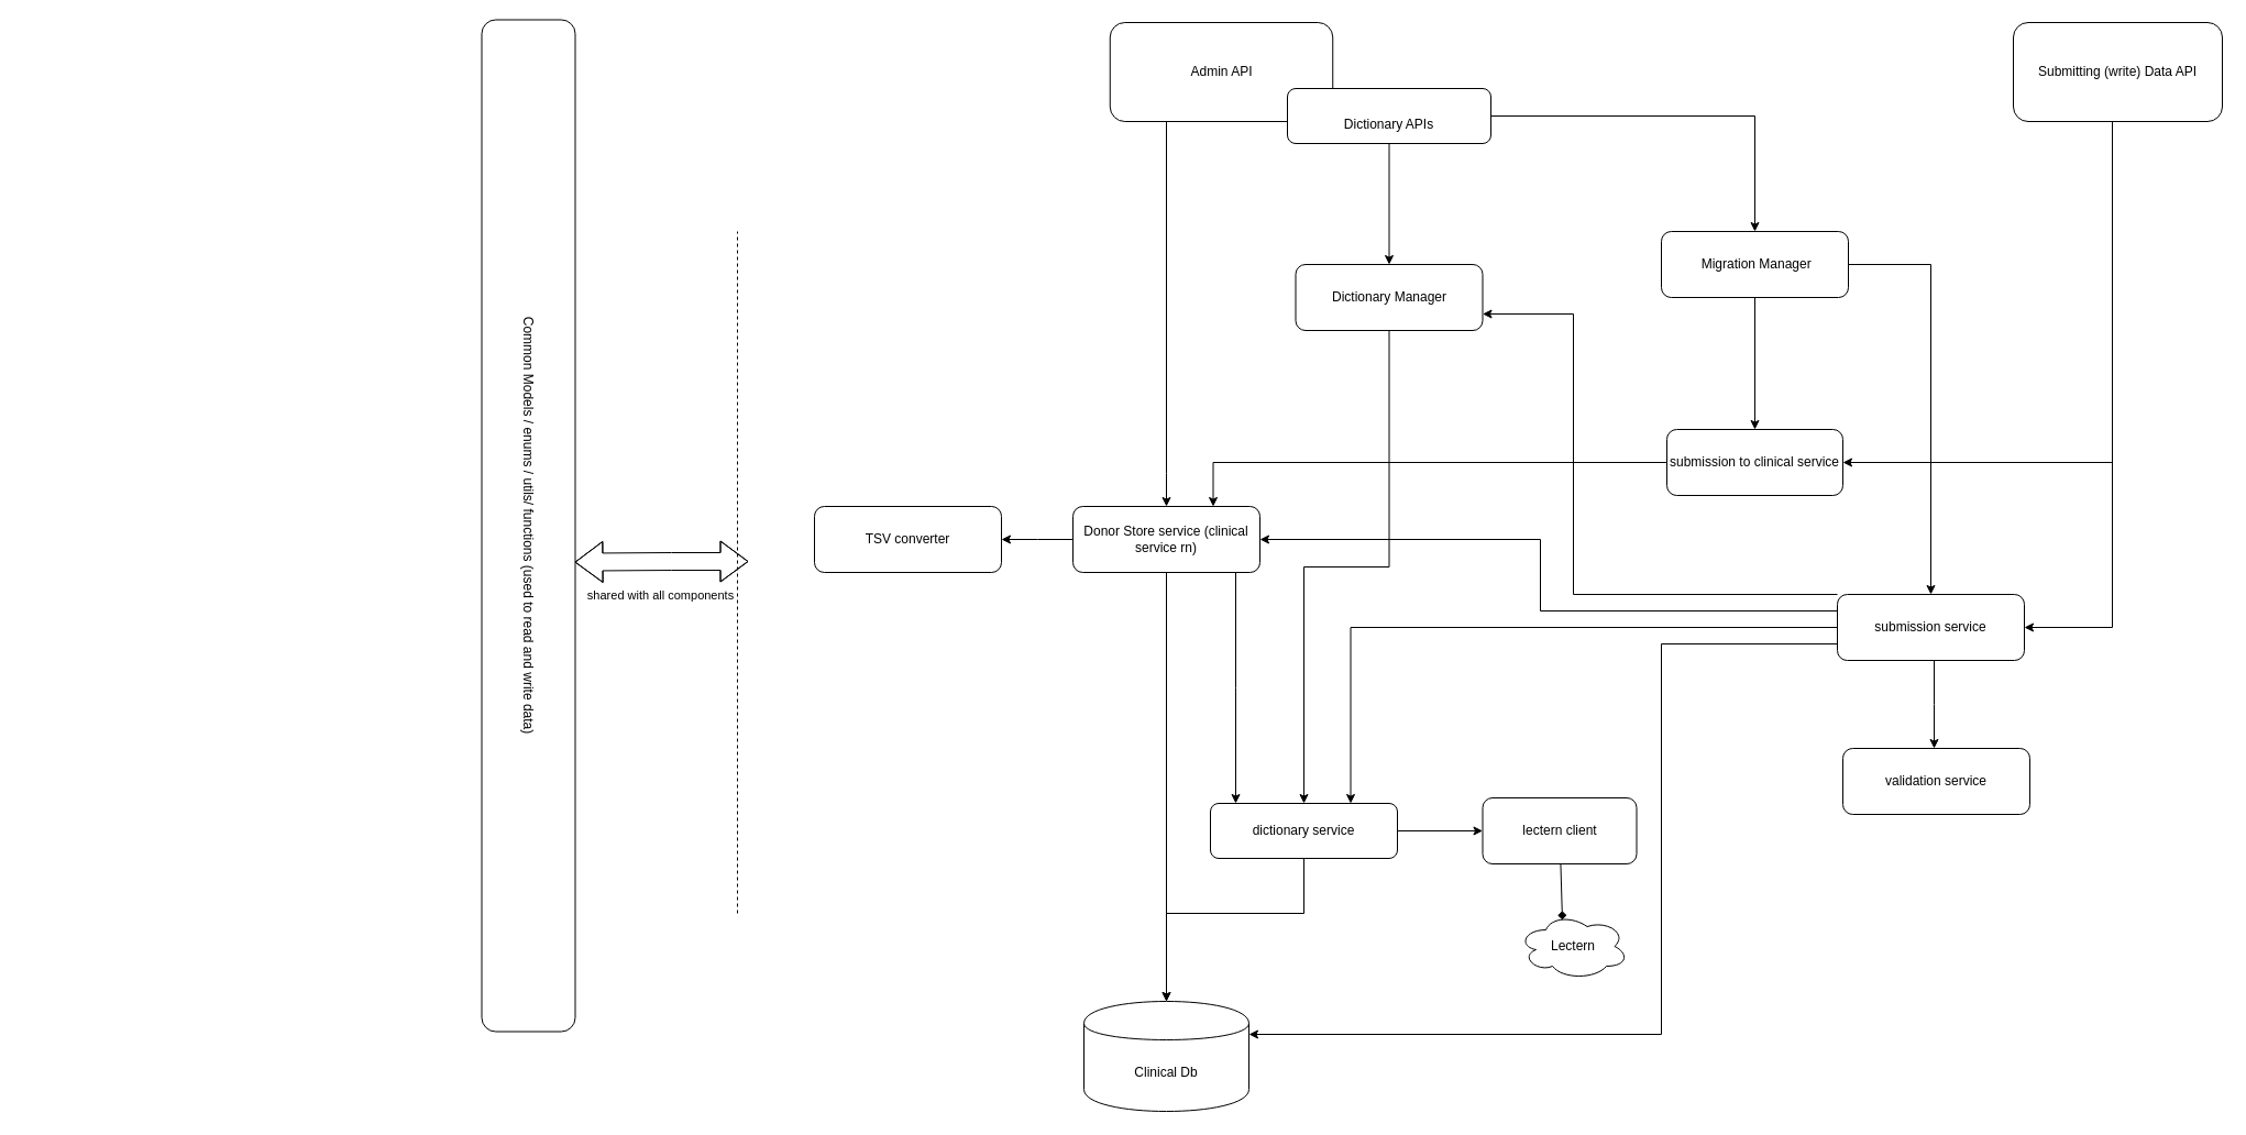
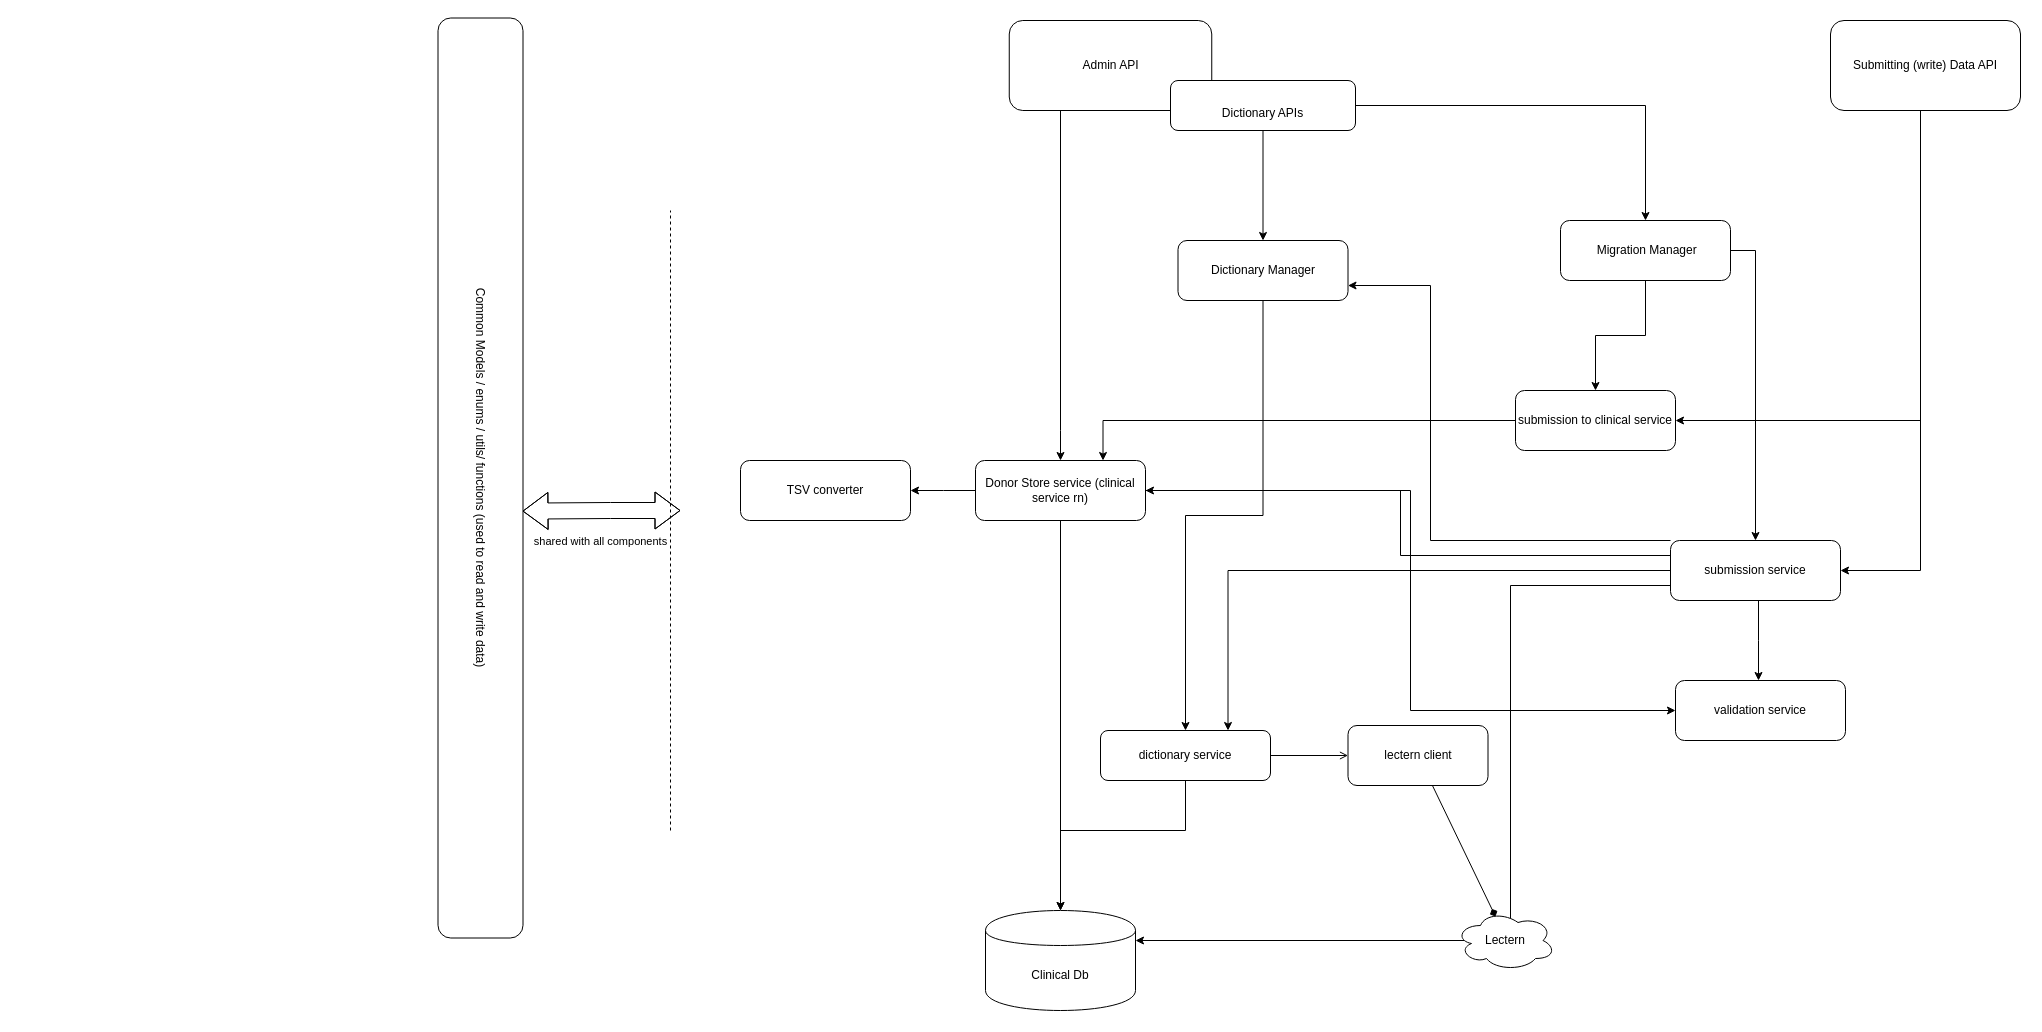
  <mxCell id="0" />
  <mxCell id="1" parent="0" />
  <mxCell id="2" style="edgeStyle=elbowEdgeStyle;rounded=0;orthogonalLoop=1;jettySize=auto;html=1;" parent="1" source="4" target="16" edge="1"><mxGeometry relative="1" as="geometry"><mxPoint x="1810" y="240" as="targetPoint" /><Array as="points"><mxPoint x="1920" y="205" /></Array></mxGeometry></mxCell>
  <mxCell id="3" style="edgeStyle=elbowEdgeStyle;rounded=0;orthogonalLoop=1;jettySize=auto;html=1;entryX=1;entryY=0.5;entryDx=0;entryDy=0;exitX=0;exitY=0.5;exitDx=0;exitDy=0;" parent="1" source="4" target="6" edge="1"><mxGeometry relative="1" as="geometry"><Array as="points"><mxPoint x="1920" y="310" /></Array></mxGeometry></mxCell>
  <mxCell id="4" value="Submitting (write) Data API" style="rounded=1;whiteSpace=wrap;html=1;" parent="1" vertex="1"><mxGeometry x="1830" y="20" width="190" height="90" as="geometry" /></mxCell>
  <mxCell id="5" style="edgeStyle=orthogonalEdgeStyle;rounded=0;orthogonalLoop=1;jettySize=auto;html=1;entryX=0.75;entryY=0;entryDx=0;entryDy=0;" edge="1" parent="1" source="6" target="10"><mxGeometry relative="1" as="geometry" /></mxCell>
  <mxCell id="6" value="submission to clinical service" style="rounded=1;whiteSpace=wrap;html=1;" parent="1" vertex="1"><mxGeometry x="1515" y="390" width="160" height="60" as="geometry" /></mxCell>
- <mxCell id="7" style="edgeStyle=elbowEdgeStyle;rounded=0;orthogonalLoop=1;jettySize=auto;html=1;endArrow=classic;endFill=1;" parent="1" source="10" target="20" edge="1"><mxGeometry relative="1" as="geometry" /></mxCell>
+ <mxCell id="7" style="edgeStyle=elbowEdgeStyle;rounded=0;orthogonalLoop=1;jettySize=auto;html=1;endArrow=classic;endFill=1;" parent="1" source="10" target="17" edge="1"><mxGeometry relative="1" as="geometry" /></mxCell>
  <mxCell id="8" style="edgeStyle=elbowEdgeStyle;rounded=0;orthogonalLoop=1;jettySize=auto;html=1;entryX=1;entryY=0.5;entryDx=0;entryDy=0;" edge="1" parent="1" source="10" target="25"><mxGeometry relative="1" as="geometry" /></mxCell>
  <mxCell id="9" style="edgeStyle=orthogonalEdgeStyle;rounded=0;orthogonalLoop=1;jettySize=auto;html=1;entryX=0.5;entryY=0;entryDx=0;entryDy=0;" edge="1" parent="1" source="10" target="22"><mxGeometry relative="1" as="geometry"><mxPoint x="1065" y="910" as="targetPoint" /></mxGeometry></mxCell>
  <mxCell id="10" value="Donor Store service (clinical service rn)" style="rounded=1;whiteSpace=wrap;html=1;" parent="1" vertex="1"><mxGeometry x="975" y="460" width="170" height="60" as="geometry" /></mxCell>
  <mxCell id="11" style="edgeStyle=elbowEdgeStyle;rounded=0;orthogonalLoop=1;jettySize=auto;html=1;" parent="1" source="16" target="17" edge="1"><mxGeometry relative="1" as="geometry" /></mxCell>
  <mxCell id="12" style="edgeStyle=elbowEdgeStyle;rounded=0;orthogonalLoop=1;jettySize=auto;html=1;entryX=1;entryY=0.3;entryDx=0;entryDy=0;exitX=0;exitY=0.75;exitDx=0;exitDy=0;" parent="1" source="16" target="22" edge="1"><mxGeometry relative="1" as="geometry"><Array as="points"><mxPoint x="1510" y="740" /></Array></mxGeometry></mxCell>
  <mxCell id="13" style="edgeStyle=elbowEdgeStyle;rounded=0;orthogonalLoop=1;jettySize=auto;html=1;entryX=1;entryY=0.5;entryDx=0;entryDy=0;endArrow=classic;endFill=1;exitX=0;exitY=0.25;exitDx=0;exitDy=0;" parent="1" source="16" target="10" edge="1"><mxGeometry relative="1" as="geometry"><Array as="points"><mxPoint x="1400" y="540" /></Array></mxGeometry></mxCell>
  <mxCell id="14" style="edgeStyle=elbowEdgeStyle;rounded=0;orthogonalLoop=1;jettySize=auto;html=1;entryX=1;entryY=0.75;entryDx=0;entryDy=0;endArrow=classic;endFill=1;exitX=0;exitY=0;exitDx=0;exitDy=0;" parent="1" source="16" target="24" edge="1"><mxGeometry relative="1" as="geometry"><Array as="points"><mxPoint x="1430" y="370" /><mxPoint x="1450" y="360" /></Array></mxGeometry></mxCell>
  <mxCell id="15" style="edgeStyle=orthogonalEdgeStyle;rounded=0;orthogonalLoop=1;jettySize=auto;html=1;entryX=0.75;entryY=0;entryDx=0;entryDy=0;" edge="1" parent="1" source="16" target="20"><mxGeometry relative="1" as="geometry" /></mxCell>
  <mxCell id="16" value="submission service" style="rounded=1;whiteSpace=wrap;html=1;" parent="1" vertex="1"><mxGeometry x="1670" y="540" width="170" height="60" as="geometry" /></mxCell>
  <mxCell id="17" value="&lt;div&gt;validation service&lt;/div&gt;" style="rounded=1;whiteSpace=wrap;html=1;" parent="1" vertex="1"><mxGeometry x="1675" y="680" width="170" height="60" as="geometry" /></mxCell>
- <mxCell id="18" style="edgeStyle=orthogonalEdgeStyle;rounded=0;orthogonalLoop=1;jettySize=auto;html=1;entryX=0;entryY=0.5;entryDx=0;entryDy=0;" edge="1" parent="1" source="20" target="36"><mxGeometry relative="1" as="geometry" /></mxCell>
+ <mxCell id="18" style="edgeStyle=orthogonalEdgeStyle;rounded=0;orthogonalLoop=1;jettySize=auto;html=1;entryX=0;entryY=0.5;entryDx=0;entryDy=0;endArrow=open;" edge="1" parent="1" source="20" target="36"><mxGeometry relative="1" as="geometry" /></mxCell>
  <mxCell id="19" style="edgeStyle=orthogonalEdgeStyle;rounded=0;orthogonalLoop=1;jettySize=auto;html=1;entryX=0.5;entryY=0;entryDx=0;entryDy=0;" edge="1" parent="1" source="20" target="22"><mxGeometry relative="1" as="geometry"><Array as="points"><mxPoint x="1185" y="830" /><mxPoint x="1060" y="830" /></Array></mxGeometry></mxCell>
  <mxCell id="20" value="dictionary service" style="rounded=1;whiteSpace=wrap;html=1;" parent="1" vertex="1"><mxGeometry x="1100" y="730" width="170" height="50" as="geometry" /></mxCell>
- <mxCell id="21" value="Lectern" style="ellipse;shape=cloud;whiteSpace=wrap;html=1;" parent="1" vertex="1"><mxGeometry x="1380" y="830" width="100" height="60" as="geometry" /></mxCell>
+ <mxCell id="21" value="Lectern" style="ellipse;shape=cloud;whiteSpace=wrap;html=1;" parent="1" vertex="1"><mxGeometry x="1455" y="910" width="100" height="60" as="geometry" /></mxCell>
  <mxCell id="22" value="Clinical Db" style="shape=cylinder;whiteSpace=wrap;html=1;boundedLbl=1;backgroundOutline=1;" parent="1" vertex="1"><mxGeometry x="985" y="910" width="150" height="100" as="geometry" /></mxCell>
  <mxCell id="23" style="edgeStyle=orthogonalEdgeStyle;rounded=0;orthogonalLoop=1;jettySize=auto;html=1;entryX=0.5;entryY=0;entryDx=0;entryDy=0;" edge="1" parent="1" source="24" target="20"><mxGeometry relative="1" as="geometry" /></mxCell>
  <mxCell id="24" value="Dictionary Manager" style="rounded=1;whiteSpace=wrap;html=1;" parent="1" vertex="1"><mxGeometry x="1177.5" y="240" width="170" height="60" as="geometry" /></mxCell>
  <mxCell id="25" value="TSV converter" style="rounded=1;whiteSpace=wrap;html=1;" parent="1" vertex="1"><mxGeometry x="740" y="460" width="170" height="60" as="geometry" /></mxCell>
  <mxCell id="26" style="edgeStyle=elbowEdgeStyle;rounded=0;orthogonalLoop=1;jettySize=auto;html=1;entryX=0.5;entryY=0;entryDx=0;entryDy=0;endArrow=classic;endFill=1;" parent="1" source="27" target="10" edge="1"><mxGeometry relative="1" as="geometry"><Array as="points"><mxPoint x="1060" y="430" /></Array></mxGeometry></mxCell>
  <mxCell id="27" value="Admin API" style="rounded=1;whiteSpace=wrap;html=1;" parent="1" vertex="1"><mxGeometry x="1008.75" y="20" width="202.5" height="90" as="geometry" /></mxCell>
  <mxCell id="28" style="edgeStyle=orthogonalEdgeStyle;rounded=0;orthogonalLoop=1;jettySize=auto;html=1;entryX=0.5;entryY=0;entryDx=0;entryDy=0;" edge="1" parent="1" source="30" target="33"><mxGeometry relative="1" as="geometry" /></mxCell>
  <mxCell id="29" style="edgeStyle=orthogonalEdgeStyle;rounded=0;orthogonalLoop=1;jettySize=auto;html=1;entryX=0.5;entryY=0;entryDx=0;entryDy=0;" edge="1" parent="1" source="30" target="24"><mxGeometry relative="1" as="geometry" /></mxCell>
  <mxCell id="30" value="&lt;br&gt;Dictionary APIs" style="rounded=1;whiteSpace=wrap;html=1;" parent="1" vertex="1"><mxGeometry x="1170" y="80" width="185" height="50" as="geometry" /></mxCell>
  <mxCell id="31" style="edgeStyle=elbowEdgeStyle;rounded=0;orthogonalLoop=1;jettySize=auto;html=1;entryX=0.5;entryY=0;entryDx=0;entryDy=0;exitX=1;exitY=0.5;exitDx=0;exitDy=0;" edge="1" parent="1" source="33" target="16"><mxGeometry relative="1" as="geometry"><mxPoint x="1760" y="390" as="targetPoint" /><Array as="points"><mxPoint x="1755" y="280" /></Array></mxGeometry></mxCell>
  <mxCell id="32" style="edgeStyle=orthogonalEdgeStyle;rounded=0;orthogonalLoop=1;jettySize=auto;html=1;entryX=0.5;entryY=0;entryDx=0;entryDy=0;" edge="1" parent="1" source="33" target="6"><mxGeometry relative="1" as="geometry" /></mxCell>
- <mxCell id="33" value="&amp;nbsp;Migration Manager" style="rounded=1;whiteSpace=wrap;html=1;" parent="1" vertex="1"><mxGeometry x="1510" y="210" width="170" height="60" as="geometry" /></mxCell>
+ <mxCell id="33" value="&amp;nbsp;Migration Manager" style="rounded=1;whiteSpace=wrap;html=1;" parent="1" vertex="1"><mxGeometry x="1560" y="220" width="170" height="60" as="geometry" /></mxCell>
  <mxCell id="34" value="Common Models / enums / utils/ functions (used to read and write data)" style="rounded=1;whiteSpace=wrap;html=1;rotation=90;" parent="1" vertex="1"><mxGeometry x="20" y="435" width="920" height="85" as="geometry" /></mxCell>
  <mxCell id="35" style="rounded=0;orthogonalLoop=1;jettySize=auto;html=1;entryX=0.4;entryY=0.1;entryDx=0;entryDy=0;entryPerimeter=0;endArrow=diamond;" edge="1" parent="1" source="36" target="21"><mxGeometry relative="1" as="geometry" /></mxCell>
  <mxCell id="36" value="lectern client" style="rounded=1;whiteSpace=wrap;html=1;" vertex="1" parent="1"><mxGeometry x="1347.5" y="725" width="140" height="60" as="geometry" /></mxCell>
  <mxCell id="37" value="" style="shape=flexArrow;endArrow=classic;startArrow=classic;html=1;width=16;endSize=8;startSize=8;exitX=0.536;exitY=0.006;exitDx=0;exitDy=0;exitPerimeter=0;" edge="1" parent="1" source="34"><mxGeometry width="50" height="50" relative="1" as="geometry"><mxPoint y="510" as="sourcePoint" x="550" /><mxPoint x="680" y="510" as="targetPoint" /><Array as="points"><mxPoint x="610" y="510" /></Array></mxGeometry></mxCell>
  <mxCell id="38" value="shared with all components" style="edgeLabel;html=1;align=center;verticalAlign=middle;resizable=0;points=[];" vertex="1" connectable="0" parent="37"><mxGeometry x="0.114" y="-12" relative="1" as="geometry"><mxPoint x="-10" y="18" as="offset" /></mxGeometry></mxCell>
  <mxCell id="39" value="" style="endArrow=none;dashed=1;html=1;" edge="1" parent="1"><mxGeometry width="50" height="50" relative="1" as="geometry"><mxPoint x="670" y="830" as="sourcePoint" /><mxPoint x="670" y="210" as="targetPoint" /></mxGeometry></mxCell>
